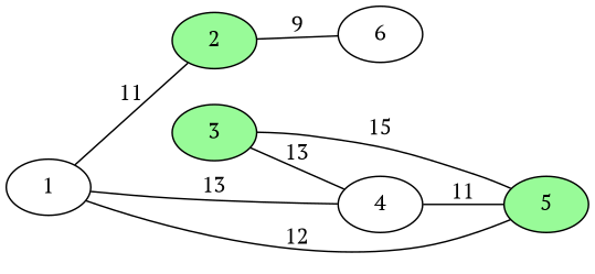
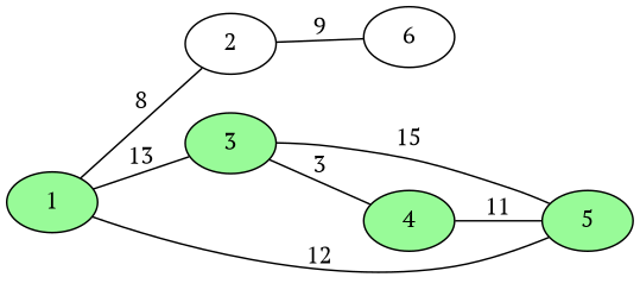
  graph {
    fontname="PT Serif"
    rankdir=LR
    node [fillcolor=white fontname="PT Serif" style=filled]
    edge [fontname="PT Serif"]
-   1
-   2 [fillcolor=palegreen]
+   1 [fillcolor=palegreen]
+   2
    3 [fillcolor=palegreen]
    6
    5 [fillcolor=palegreen]
-   4
-   1 -- 2 [label=11]
-   1 -- 4 [label=13]
+   4 [fillcolor=palegreen]
+   1 -- 2 [label=8]
+   1 -- 3 [label=13]
    2 -- 6 [label=9]
    3 -- 5 [label=15]
-   3 -- 4 [label=13]
+   3 -- 4 [label=3]
    5 -- 1 [label=12]
    4 -- 5 [label=11]
  }
